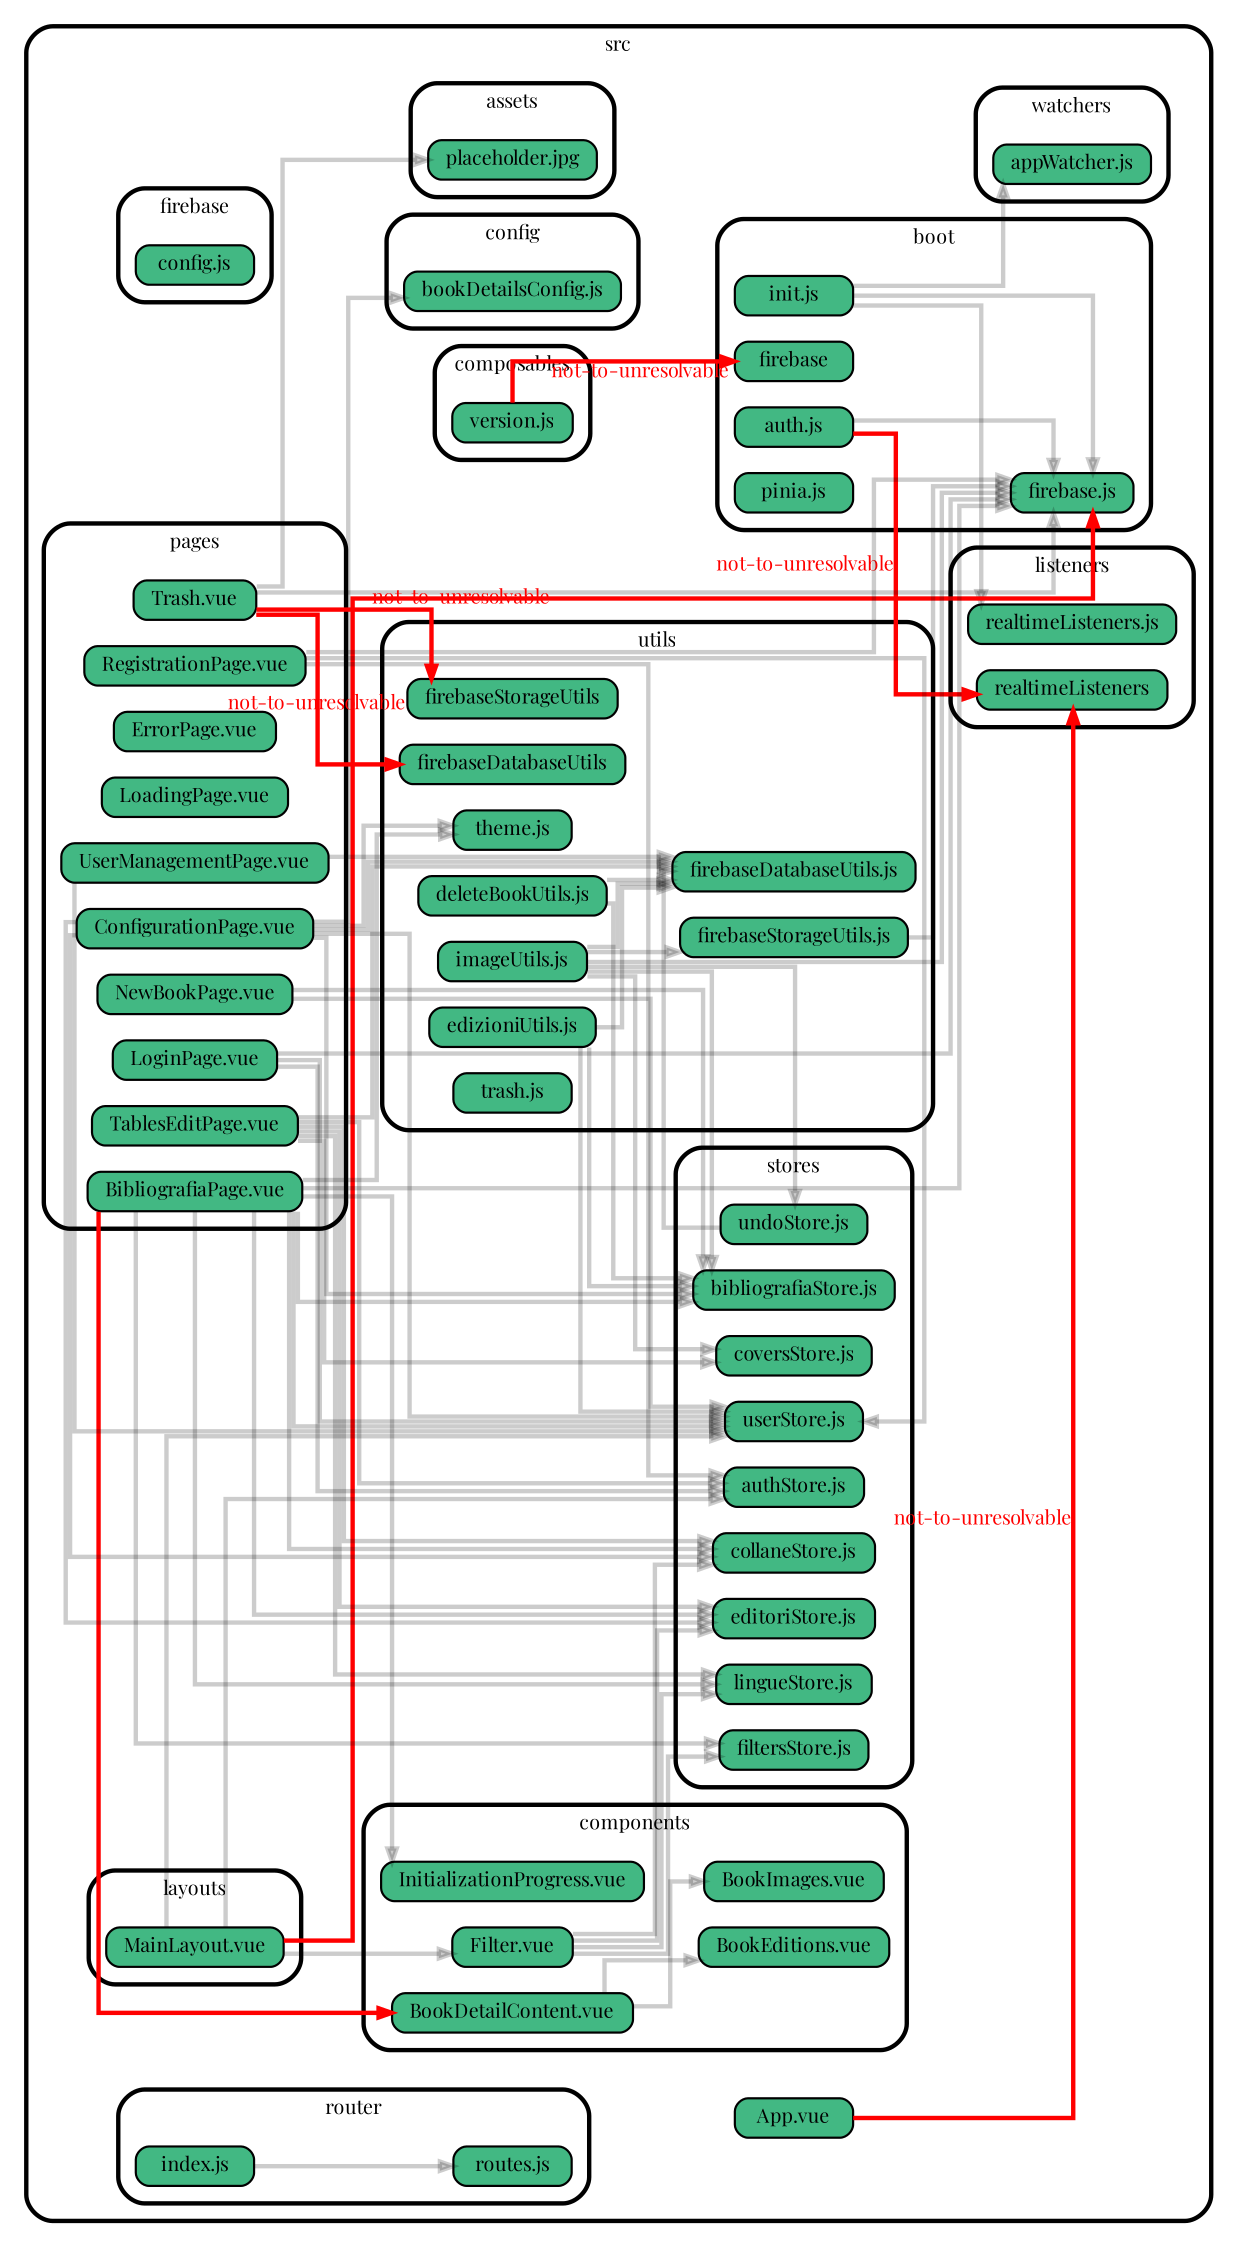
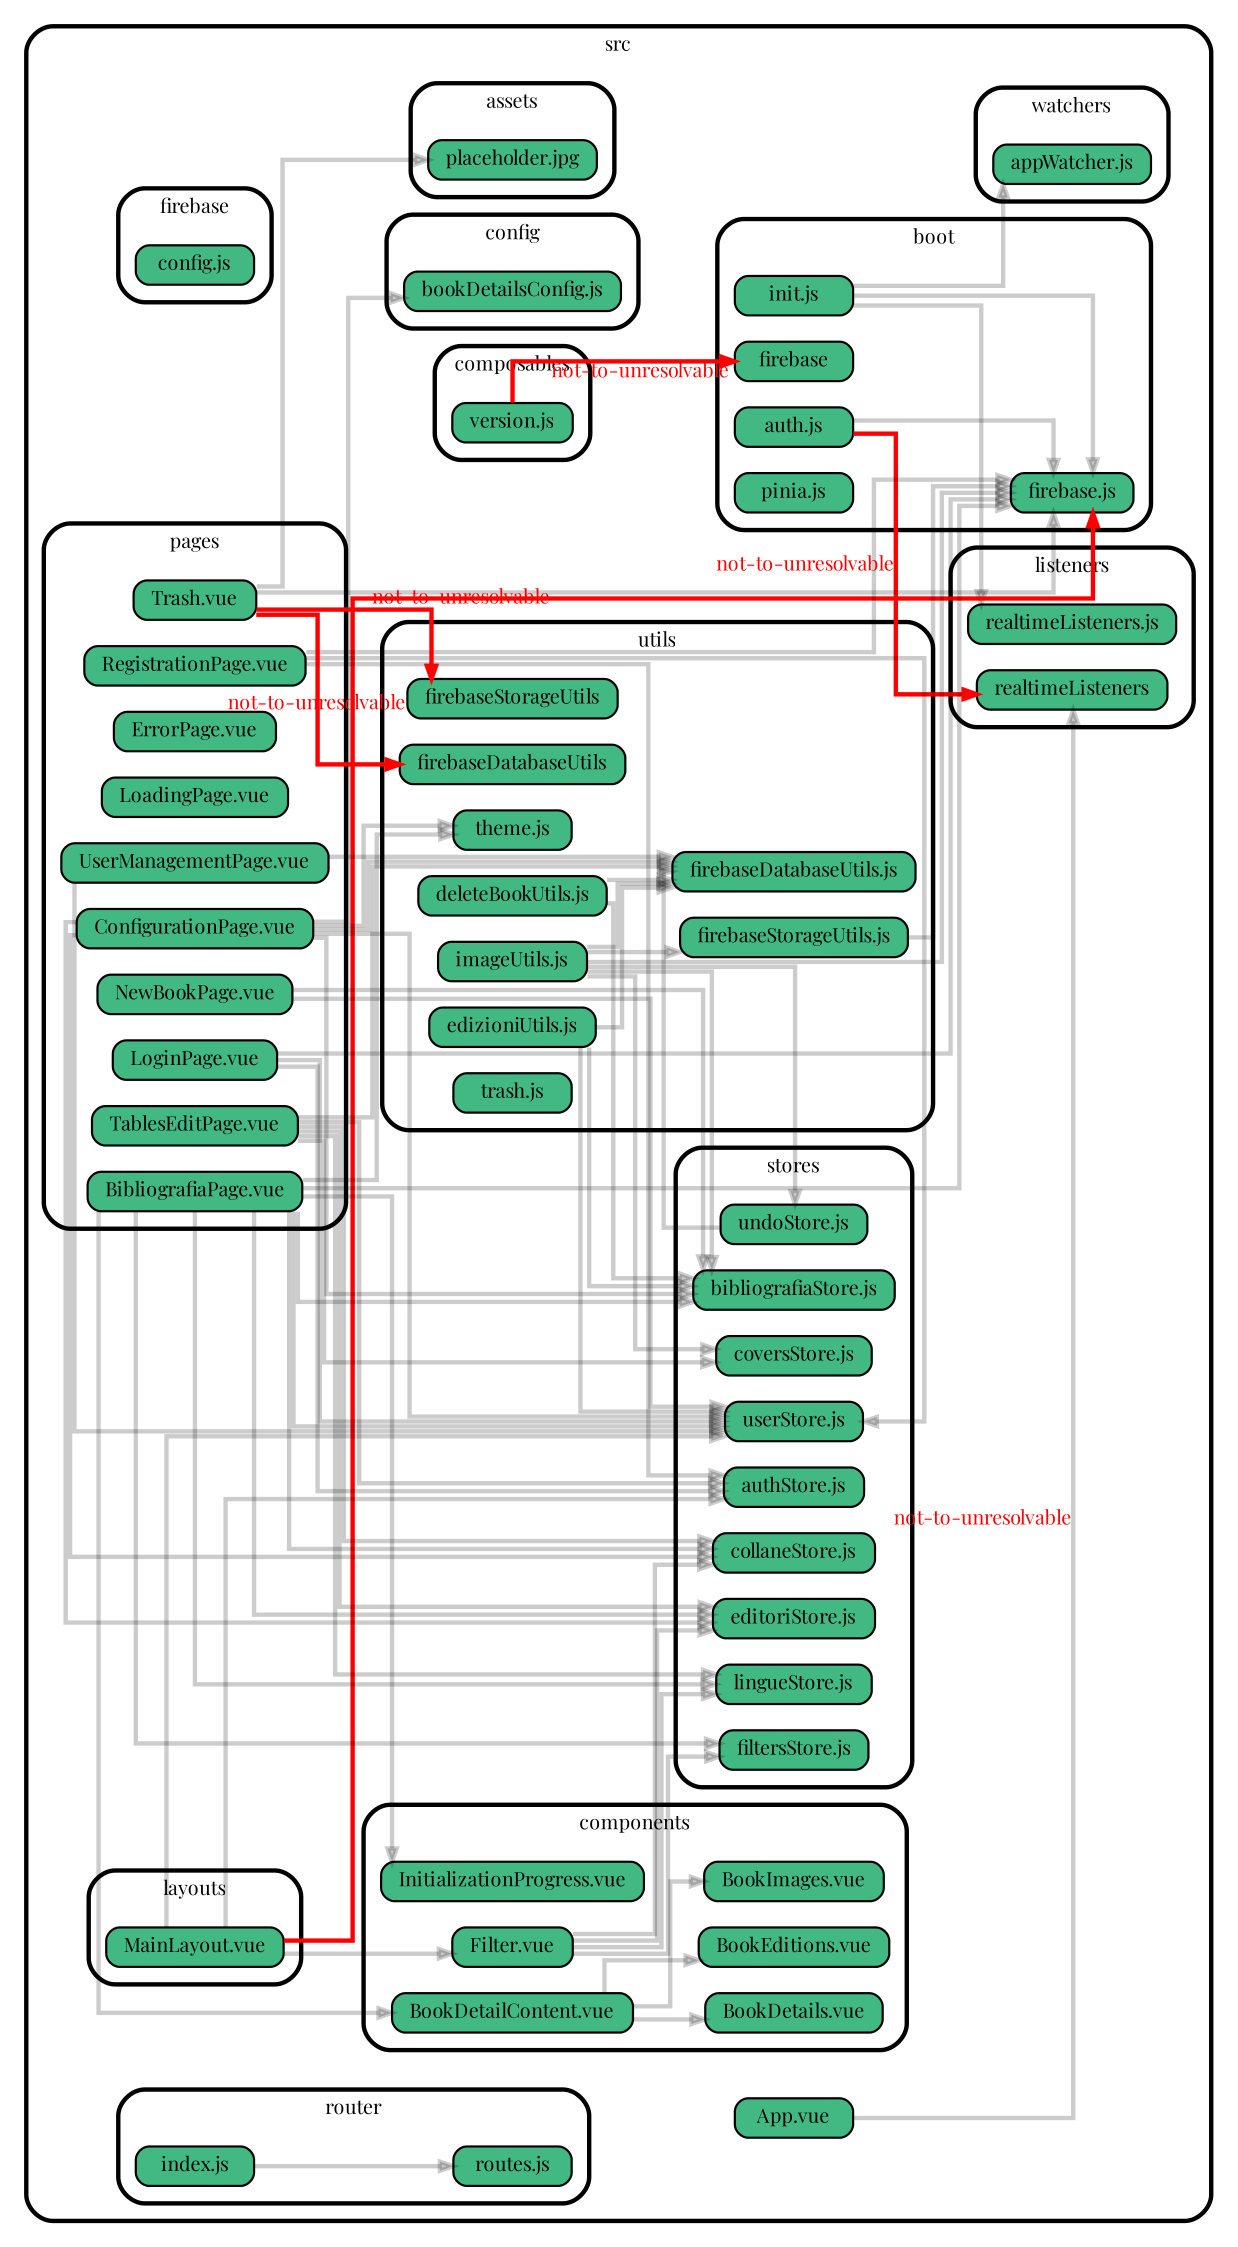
  strict digraph {
    bgcolor=white
    compound=true
    concentrate=true
    fillcolor="#ffffff"
    fontname="Playfair Display"
    fontsize=9
    nodesep=0.16
    rankdir=LR
    ranksep=0.18
    splines=ortho
    style="rounded,bold,filled"
    node [color=black fillcolor="#42b883" fontcolor=black fontname="Playfair Display" fontsize=9 shape=box style="rounded, filled"]
    edge [arrowhead=normal arrowsize=0.6 color="#00000033" fontname="Playfair Display" fontsize=9 penwidth=2.0]
    n1 [height=0.2 label=<placeholder.jpg>]
    n2 [height=0.2 label=<appWatcher.js>]
    n3 [height=0.2 label=<auth.js>]
    n4 [height=0.2 label=<firebase.js>]
    n5 [height=0.2 label=<firebase>]
    n6 [height=0.2 label=<init.js>]
    n7 [height=0.2 label=<pinia.js>]
    n8 [height=0.2 label=<BookDetailContent.vue>]
+   n9 [height=0.2 label=<BookDetails.vue>]
    n10 [height=0.2 label=<BookEditions.vue>]
    n11 [height=0.2 label=<BookImages.vue>]
    n12 [height=0.2 label=<Filter.vue>]
    n13 [height=0.2 label=<InitializationProgress.vue>]
    n14 [height=0.2 label=<version.js>]
    n15 [height=0.2 label=<bookDetailsConfig.js>]
    n16 [height=0.2 label=<config.js>]
    n17 [height=0.2 label=<MainLayout.vue>]
    n18 [height=0.2 label=<realtimeListeners>]
    n19 [height=0.2 label=<realtimeListeners.js>]
    n20 [height=0.2 label=<BibliografiaPage.vue>]
    n21 [height=0.2 label=<ConfigurationPage.vue>]
    n22 [height=0.2 label=<ErrorPage.vue>]
    n23 [height=0.2 label=<LoadingPage.vue>]
    n24 [height=0.2 label=<LoginPage.vue>]
    n25 [height=0.2 label=<NewBookPage.vue>]
    n26 [height=0.2 label=<RegistrationPage.vue>]
    n27 [height=0.2 label=<TablesEditPage.vue>]
    n28 [height=0.2 label=<Trash.vue>]
    n29 [height=0.2 label=<UserManagementPage.vue>]
    n30 [height=0.2 label=<index.js>]
    n31 [height=0.2 label=<routes.js>]
    n32 [height=0.2 label=<collaneStore.js>]
    n33 [height=0.2 label=<editoriStore.js>]
    n34 [height=0.2 label=<filtersStore.js>]
    n35 [height=0.2 label=<lingueStore.js>]
    n36 [height=0.2 label=<authStore.js>]
    n37 [height=0.2 label=<userStore.js>]
    n38 [height=0.2 label=<bibliografiaStore.js>]
    n39 [height=0.2 label=<coversStore.js>]
    n40 [height=0.2 label=<undoStore.js>]
    n41 [height=0.2 label=<theme.js>]
    n42 [height=0.2 label=<firebaseDatabaseUtils.js>]
    n43 [height=0.2 label=<firebaseDatabaseUtils>]
    n44 [height=0.2 label=<firebaseStorageUtils>]
    n45 [height=0.2 label=<deleteBookUtils.js>]
    n46 [height=0.2 label=<edizioniUtils.js>]
    n47 [height=0.2 label=<firebaseStorageUtils.js>]
    n48 [height=0.2 label=<imageUtils.js>]
    n49 [height=0.2 label=<trash.js>]
    n50 [height=0.2 label=<App.vue>]
    subgraph cluster_1 {
      label=src
      n50
      subgraph cluster_2 {
        label=assets
        n1
      }
      subgraph cluster_3 {
        label=watchers
        n2
      }
      subgraph cluster_4 {
        label=boot
        n3
        n4
        n5
        n6
        n7
      }
      subgraph cluster_5 {
        label=components
        n8
+       n9
        n10
        n11
        n12
        n13
      }
      subgraph cluster_6 {
        label=composables
        n14
      }
      subgraph cluster_7 {
        label=config
        n15
      }
      subgraph cluster_8 {
        label=firebase
        n16
      }
      subgraph cluster_9 {
        label=layouts
        n17
      }
      subgraph cluster_10 {
        label=listeners
        n18
        n19
      }
      subgraph cluster_11 {
        label=pages
        n20
        n21
        n22
        n23
        n24
        n25
        n26
        n27
        n28
        n29
      }
      subgraph cluster_12 {
        label=router
        n30
        n31
      }
      subgraph cluster_13 {
        label=stores
        n32
        n33
        n34
        n35
        n36
        n37
        n38
        n39
        n40
      }
      subgraph cluster_14 {
        label=utils
        n41
        n42
        n43
        n44
        n45
        n46
        n47
        n48
        n49
      }
    }
    n3 -> n4
    n3 -> n18 [color=red fontcolor=red xlabel="not-to-unresolvable"]
    n6 -> n2
    n6 -> n4
    n6 -> n19
+   n8 -> n9
    n8 -> n10
    n8 -> n11
    n12 -> n32
    n12 -> n33
    n12 -> n34
    n12 -> n35
    n14 -> n5 [color=red fontcolor=red xlabel="not-to-unresolvable"]
    n17 -> n4 [color=red]
    n17 -> n12
    n17 -> n36
    n17 -> n37
    n20 -> n4
-   n20 -> n8 [color=red]
+   n20 -> n8
    n20 -> n13
    n20 -> n32
    n20 -> n33
    n20 -> n34
    n20 -> n35
    n20 -> n37
    n20 -> n38
    n20 -> n41
    n21 -> n15
    n21 -> n32
    n21 -> n33
    n21 -> n37
    n21 -> n38
    n21 -> n41
    n21 -> n42
    n24 -> n4
    n24 -> n36
    n24 -> n37
    n25 -> n37
    n25 -> n38
    n26 -> n4
    n26 -> n36
    n26 -> n37
    n27 -> n32
    n27 -> n33
    n27 -> n35
    n27 -> n36
    n27 -> n39
    n27 -> n42
    n28 -> n1
    n28 -> n4
    n28 -> n43 [color=red fontcolor=red xlabel="not-to-unresolvable"]
    n28 -> n44 [color=red fontcolor=red xlabel="not-to-unresolvable"]
    n29 -> n37
    n29 -> n42
    n30 -> n31
    n40 -> n42
    n45 -> n38
    n45 -> n42
    n46 -> n37
    n46 -> n38
    n46 -> n42
    n47 -> n4
    n48 -> n4
    n48 -> n38
    n48 -> n39
    n48 -> n40
    n48 -> n42
    n48 -> n47
-   n50 -> n18 [color=red fontcolor=red xlabel="not-to-unresolvable"]
+   n50 -> n18 [fontcolor=red xlabel="not-to-unresolvable"]
  }
